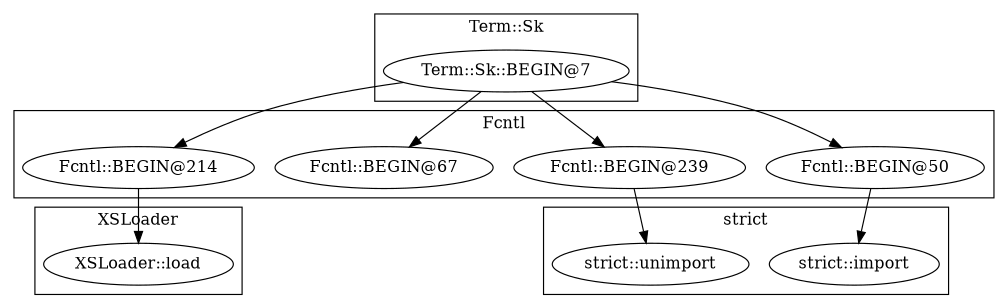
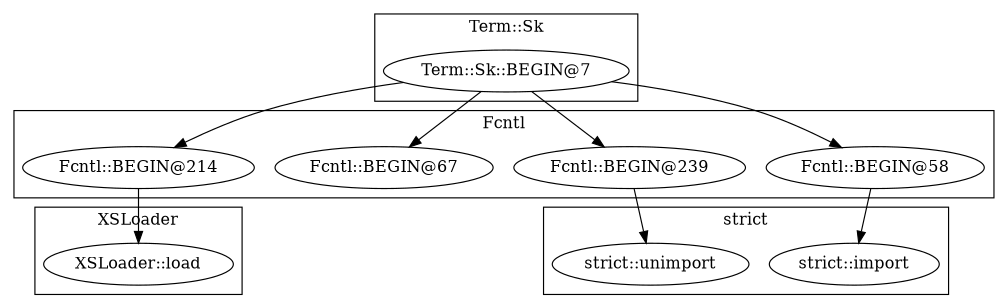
  digraph {
    "XSLoader::load"
    "strict::import"
    "strict::unimport"
    "Term::Sk::BEGIN@7"
    "Fcntl::BEGIN@214"
-   "Fcntl::BEGIN@58" [label="Fcntl::BEGIN@50"]
+   "Fcntl::BEGIN@58"
    n7 [label="Fcntl::BEGIN@67"]
    "Fcntl::BEGIN@239"
    subgraph cluster_1 {
      label=XSLoader
      "XSLoader::load"
    }
    subgraph cluster_2 {
      label="strict"
      "strict::import"
      "strict::unimport"
    }
    subgraph cluster_3 {
      label="Term::Sk"
      "Term::Sk::BEGIN@7"
    }
    subgraph cluster_4 {
      label=Fcntl
      "Fcntl::BEGIN@214"
      "Fcntl::BEGIN@58"
      n7
      "Fcntl::BEGIN@239"
    }
    "Term::Sk::BEGIN@7" -> "Fcntl::BEGIN@214"
    "Term::Sk::BEGIN@7" -> "Fcntl::BEGIN@58"
    "Term::Sk::BEGIN@7" -> n7
    "Term::Sk::BEGIN@7" -> "Fcntl::BEGIN@239"
    "Fcntl::BEGIN@214" -> "XSLoader::load"
    "Fcntl::BEGIN@58" -> "strict::import"
    "Fcntl::BEGIN@239" -> "strict::unimport"
  }
